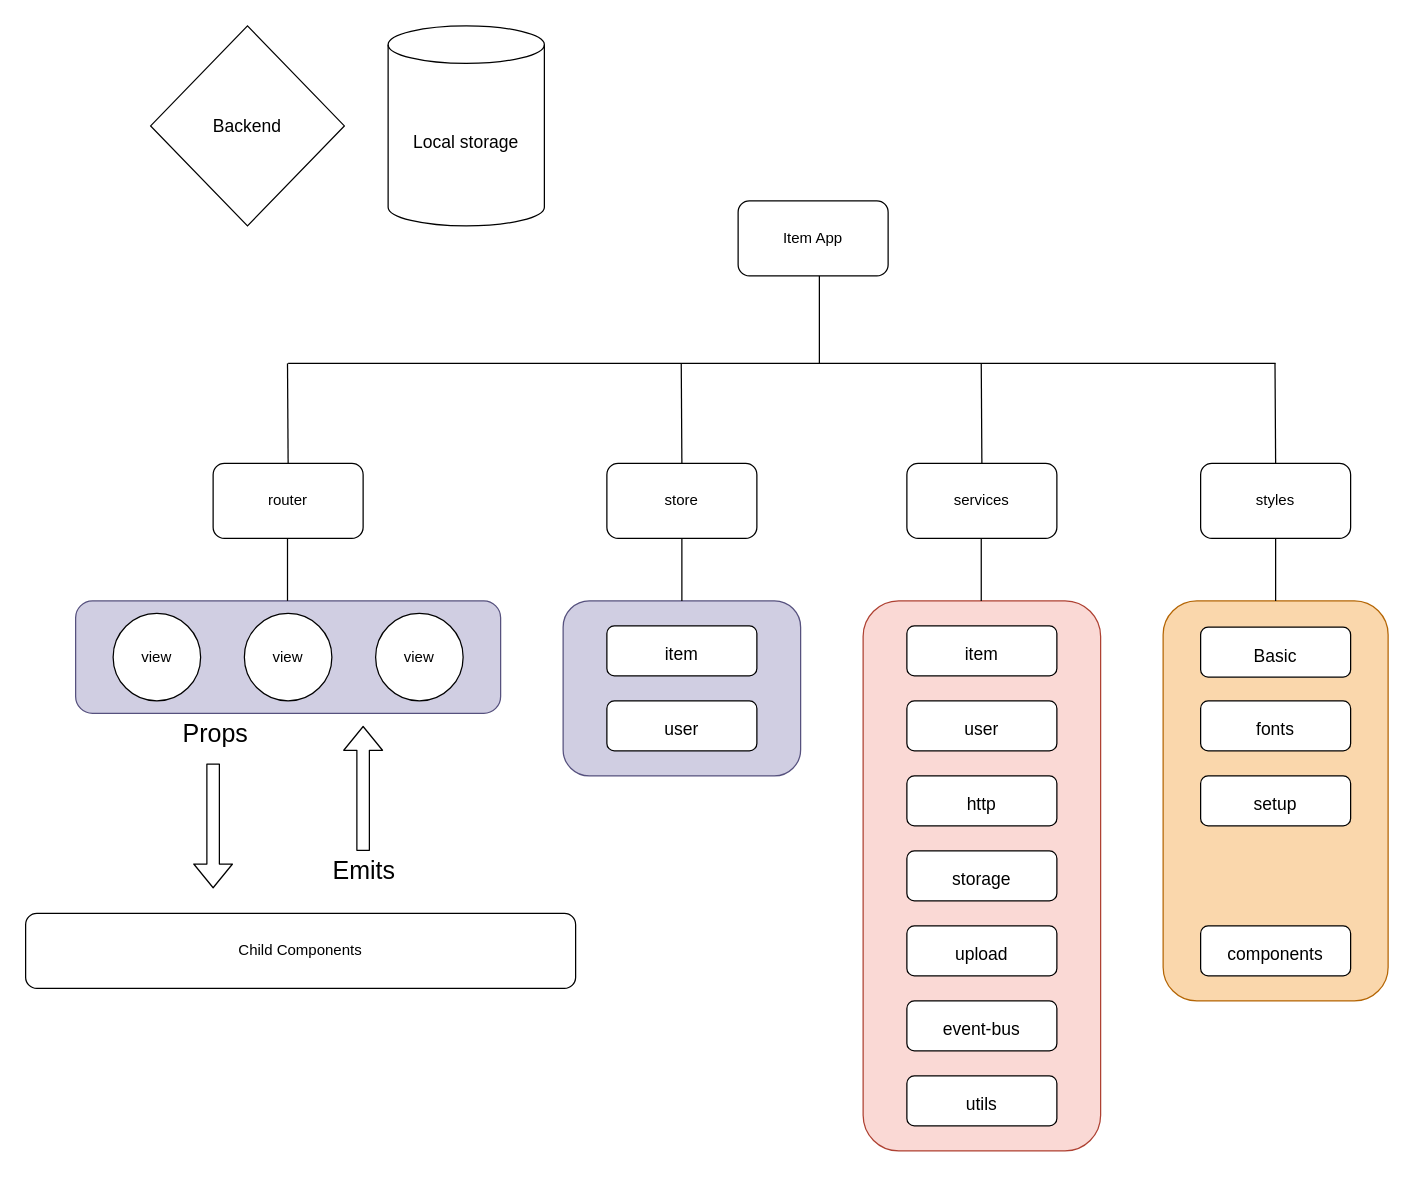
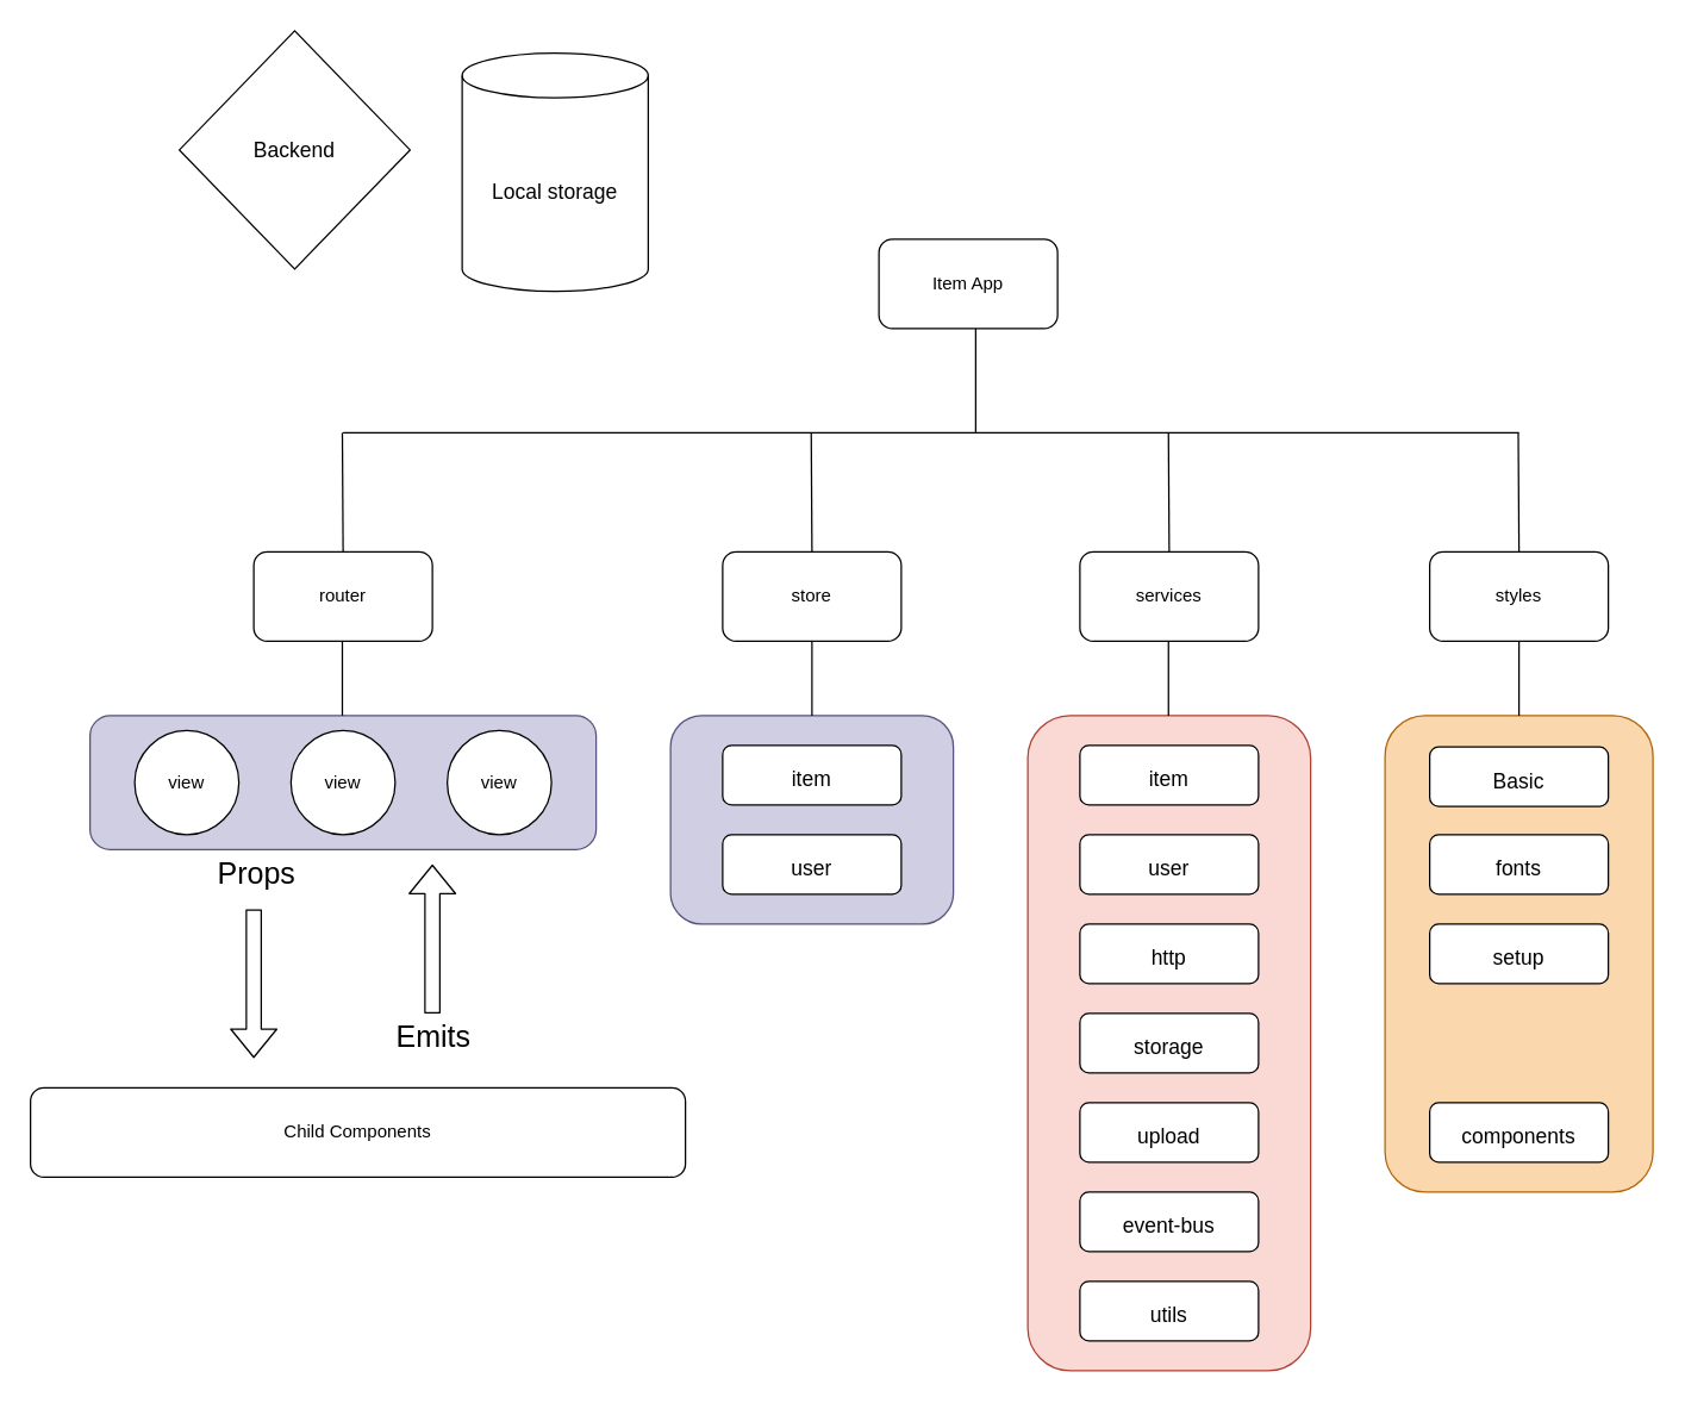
  <mxCell id="0" />
  <mxCell id="1" parent="0" />
  <mxCell id="2" value="" style="rounded=1;whiteSpace=wrap;html=1;fontSize=20;fillColor=#d0cee2;strokeColor=#56517e;" vertex="1" parent="1"><mxGeometry x="60" y="480" width="340" height="90" as="geometry" /></mxCell>
  <mxCell id="3" value="Item App" style="rounded=1;whiteSpace=wrap;html=1;" vertex="1" parent="1"><mxGeometry x="590" y="160" width="120" height="60" as="geometry" /></mxCell>
  <mxCell id="4" value="router" style="rounded=1;whiteSpace=wrap;html=1;" vertex="1" parent="1"><mxGeometry x="170" y="370" width="120" height="60" as="geometry" /></mxCell>
  <mxCell id="5" value="Child Components" style="rounded=1;whiteSpace=wrap;html=1;" vertex="1" parent="1"><mxGeometry x="20" y="730" width="440" height="60" as="geometry" /></mxCell>
  <mxCell id="6" value="styles" style="rounded=1;whiteSpace=wrap;html=1;" vertex="1" parent="1"><mxGeometry x="960" y="370" width="120" height="60" as="geometry" /></mxCell>
  <mxCell id="7" value="store" style="rounded=1;whiteSpace=wrap;html=1;" vertex="1" parent="1"><mxGeometry x="485" y="370" width="120" height="60" as="geometry" /></mxCell>
  <mxCell id="8" value="view" style="ellipse;whiteSpace=wrap;html=1;aspect=fixed;" vertex="1" parent="1"><mxGeometry x="300" y="490" width="70" height="70" as="geometry" /></mxCell>
  <mxCell id="9" value="view" style="ellipse;whiteSpace=wrap;html=1;aspect=fixed;" vertex="1" parent="1"><mxGeometry x="195" y="490" width="70" height="70" as="geometry" /></mxCell>
  <mxCell id="10" value="view" style="ellipse;whiteSpace=wrap;html=1;aspect=fixed;" vertex="1" parent="1"><mxGeometry x="90" y="490" width="70" height="70" as="geometry" /></mxCell>
  <mxCell id="11" value="" style="shape=flexArrow;endArrow=classic;html=1;" edge="1" parent="1"><mxGeometry width="50" height="50" relative="1" as="geometry"><mxPoint x="290" y="680" as="sourcePoint" /><mxPoint x="290" y="580" as="targetPoint" /></mxGeometry></mxCell>
  <mxCell id="12" value="" style="shape=flexArrow;endArrow=classic;html=1;" edge="1" parent="1"><mxGeometry width="50" height="50" relative="1" as="geometry"><mxPoint x="170" y="610" as="sourcePoint" /><mxPoint x="170" y="710" as="targetPoint" /></mxGeometry></mxCell>
  <mxCell id="13" value="&lt;font style=&quot;font-size: 20px;&quot;&gt;Props&lt;/font&gt;" style="text;strokeColor=none;fillColor=none;align=left;verticalAlign=middle;spacingLeft=4;spacingRight=4;overflow=hidden;points=[[0,0.5],[1,0.5]];portConstraint=eastwest;rotatable=0;whiteSpace=wrap;html=1;" vertex="1" parent="1"><mxGeometry x="140" y="570" width="80" height="30" as="geometry" /></mxCell>
  <mxCell id="14" value="&lt;font style=&quot;font-size: 20px;&quot;&gt;Emits&lt;/font&gt;" style="text;strokeColor=none;fillColor=none;align=left;verticalAlign=middle;spacingLeft=4;spacingRight=4;overflow=hidden;points=[[0,0.5],[1,0.5]];portConstraint=eastwest;rotatable=0;whiteSpace=wrap;html=1;" vertex="1" parent="1"><mxGeometry x="260" y="680" width="80" height="30" as="geometry" /></mxCell>
  <mxCell id="15" value="" style="rounded=1;whiteSpace=wrap;html=1;fontSize=20;fillColor=#fad7ac;strokeColor=#b46504;" vertex="1" parent="1"><mxGeometry x="930" y="480" width="180" height="320" as="geometry" /></mxCell>
  <mxCell id="16" value="&lt;font style=&quot;font-size: 14px;&quot;&gt;Basic&lt;br&gt;&lt;/font&gt;" style="rounded=1;whiteSpace=wrap;html=1;fontSize=20;" vertex="1" parent="1"><mxGeometry x="960" y="501" width="120" height="40" as="geometry" /></mxCell>
  <mxCell id="17" value="&lt;font style=&quot;font-size: 14px;&quot;&gt;fonts&lt;span style=&quot;color: rgba(0, 0, 0, 0); font-family: monospace; font-size: 0px; text-align: start;&quot;&gt;%3CmxGraphModel%3E%3Croot%3E%3CmxCell%20id%3D%220%22%2F%3E%3CmxCell%20id%3D%221%22%20parent%3D%220%22%2F%3E%3CmxCell%20id%3D%222%22%20value%3D%22%26lt%3Bfont%20style%3D%26quot%3Bfont-size%3A%2014px%3B%26quot%3B%26gt%3BBase%26lt%3Bbr%26gt%3B%26lt%3B%2Ffont%26gt%3B%22%20style%3D%22rounded%3D1%3BwhiteSpace%3Dwrap%3Bhtml%3D1%3BfontSize%3D20%3B%22%20vertex%3D%221%22%20parent%3D%221%22%3E%3CmxGeometry%20x%3D%22770%22%20y%3D%22560%22%20width%3D%22120%22%20height%3D%2240%22%20as%3D%22geometry%22%2F%3E%3C%2FmxCell%3E%3C%2Froot%3E%3C%2FmxGraphModel%3E&lt;/span&gt;&lt;br&gt;&lt;/font&gt;" style="rounded=1;whiteSpace=wrap;html=1;fontSize=20;" vertex="1" parent="1"><mxGeometry x="960" y="560" width="120" height="40" as="geometry" /></mxCell>
  <mxCell id="18" value="&lt;font style=&quot;font-size: 14px;&quot;&gt;setup&lt;br&gt;&lt;/font&gt;" style="rounded=1;whiteSpace=wrap;html=1;fontSize=20;" vertex="1" parent="1"><mxGeometry x="960" y="620" width="120" height="40" as="geometry" /></mxCell>
  <mxCell id="19" value="&lt;font style=&quot;font-size: 14px;&quot;&gt;components&lt;br&gt;&lt;/font&gt;" style="rounded=1;whiteSpace=wrap;html=1;fontSize=20;" vertex="1" parent="1"><mxGeometry x="960" y="740" width="120" height="40" as="geometry" /></mxCell>
  <mxCell id="20" value="" style="endArrow=none;html=1;fontSize=14;entryX=0.5;entryY=1;entryDx=0;entryDy=0;exitX=0.5;exitY=0;exitDx=0;exitDy=0;" edge="1" parent="1" source="15" target="6"><mxGeometry width="50" height="50" relative="1" as="geometry"><mxPoint x="610" y="670" as="sourcePoint" /><mxPoint x="660" y="620" as="targetPoint" /></mxGeometry></mxCell>
  <mxCell id="21" value="" style="rounded=1;whiteSpace=wrap;html=1;fontSize=14;fillColor=#d0cee2;strokeColor=#56517e;" vertex="1" parent="1"><mxGeometry x="450" y="480" width="190" height="140" as="geometry" /></mxCell>
  <mxCell id="22" value="&lt;font style=&quot;font-size: 14px;&quot;&gt;item&lt;br&gt;&lt;/font&gt;" style="rounded=1;whiteSpace=wrap;html=1;fontSize=20;" vertex="1" parent="1"><mxGeometry x="485" y="500" width="120" height="40" as="geometry" /></mxCell>
  <mxCell id="23" value="&lt;font style=&quot;font-size: 14px;&quot;&gt;user&lt;br&gt;&lt;/font&gt;" style="rounded=1;whiteSpace=wrap;html=1;fontSize=20;" vertex="1" parent="1"><mxGeometry x="485" y="560" width="120" height="40" as="geometry" /></mxCell>
  <mxCell id="24" value="" style="endArrow=none;html=1;fontSize=14;entryX=0.5;entryY=1;entryDx=0;entryDy=0;exitX=0.5;exitY=0;exitDx=0;exitDy=0;" edge="1" parent="1"><mxGeometry width="50" height="50" relative="1" as="geometry"><mxPoint x="545" y="480" as="sourcePoint" /><mxPoint x="545" y="430" as="targetPoint" /></mxGeometry></mxCell>
  <mxCell id="25" value="" style="group" vertex="1" connectable="0" parent="1"><mxGeometry x="690" y="370" width="190" height="550" as="geometry" /></mxCell>
  <mxCell id="26" value="services" style="rounded=1;whiteSpace=wrap;html=1;" vertex="1" parent="25"><mxGeometry x="35" width="120" height="60" as="geometry" /></mxCell>
  <mxCell id="27" value="" style="rounded=1;whiteSpace=wrap;html=1;fontSize=14;fillColor=#fad9d5;strokeColor=#ae4132;" vertex="1" parent="25"><mxGeometry y="110" width="190" height="440" as="geometry" /></mxCell>
  <mxCell id="28" value="&lt;font style=&quot;font-size: 14px;&quot;&gt;item&lt;br&gt;&lt;/font&gt;" style="rounded=1;whiteSpace=wrap;html=1;fontSize=20;" vertex="1" parent="25"><mxGeometry x="35" y="130" width="120" height="40" as="geometry" /></mxCell>
  <mxCell id="29" value="&lt;font style=&quot;font-size: 14px;&quot;&gt;user&lt;br&gt;&lt;/font&gt;" style="rounded=1;whiteSpace=wrap;html=1;fontSize=20;" vertex="1" parent="25"><mxGeometry x="35" y="190" width="120" height="40" as="geometry" /></mxCell>
  <mxCell id="30" value="&lt;font style=&quot;font-size: 14px;&quot;&gt;http&lt;br&gt;&lt;/font&gt;" style="rounded=1;whiteSpace=wrap;html=1;fontSize=20;" vertex="1" parent="25"><mxGeometry x="35" y="250" width="120" height="40" as="geometry" /></mxCell>
  <mxCell id="31" value="&lt;font style=&quot;font-size: 14px;&quot;&gt;storage&lt;br&gt;&lt;/font&gt;" style="rounded=1;whiteSpace=wrap;html=1;fontSize=20;" vertex="1" parent="25"><mxGeometry x="35" y="310" width="120" height="40" as="geometry" /></mxCell>
  <mxCell id="32" value="&lt;font style=&quot;font-size: 14px;&quot;&gt;upload&lt;br&gt;&lt;/font&gt;" style="rounded=1;whiteSpace=wrap;html=1;fontSize=20;" vertex="1" parent="25"><mxGeometry x="35" y="370" width="120" height="40" as="geometry" /></mxCell>
  <mxCell id="33" value="&lt;font style=&quot;font-size: 14px;&quot;&gt;event-bus&lt;br&gt;&lt;/font&gt;" style="rounded=1;whiteSpace=wrap;html=1;fontSize=20;" vertex="1" parent="25"><mxGeometry x="35" y="430" width="120" height="40" as="geometry" /></mxCell>
  <mxCell id="34" value="&lt;font style=&quot;font-size: 14px;&quot;&gt;utils&lt;br&gt;&lt;/font&gt;" style="rounded=1;whiteSpace=wrap;html=1;fontSize=20;" vertex="1" parent="25"><mxGeometry x="35" y="490" width="120" height="40" as="geometry" /></mxCell>
  <mxCell id="35" value="" style="endArrow=none;html=1;fontSize=14;entryX=0.5;entryY=1;entryDx=0;entryDy=0;exitX=0.5;exitY=0;exitDx=0;exitDy=0;" edge="1" parent="25"><mxGeometry width="50" height="50" relative="1" as="geometry"><mxPoint x="94.5" y="110" as="sourcePoint" /><mxPoint x="94.5" y="60" as="targetPoint" /></mxGeometry></mxCell>
  <mxCell id="36" value="" style="endArrow=none;html=1;fontSize=14;entryX=0.5;entryY=1;entryDx=0;entryDy=0;exitX=0.5;exitY=0;exitDx=0;exitDy=0;" edge="1" parent="1"><mxGeometry width="50" height="50" relative="1" as="geometry"><mxPoint x="229.5" y="480" as="sourcePoint" /><mxPoint x="229.5" y="430" as="targetPoint" /></mxGeometry></mxCell>
  <mxCell id="37" value="" style="endArrow=none;html=1;fontSize=14;" edge="1" parent="1"><mxGeometry width="50" height="50" relative="1" as="geometry"><mxPoint x="655" y="290" as="sourcePoint" /><mxPoint x="655" y="220" as="targetPoint" /></mxGeometry></mxCell>
  <mxCell id="38" value="" style="endArrow=none;html=1;fontSize=14;" edge="1" parent="1"><mxGeometry width="50" height="50" relative="1" as="geometry"><mxPoint x="230" y="290" as="sourcePoint" /><mxPoint x="1020" y="290" as="targetPoint" /></mxGeometry></mxCell>
  <mxCell id="39" value="" style="endArrow=none;html=1;fontSize=14;entryX=0.5;entryY=1;entryDx=0;entryDy=0;exitX=0.5;exitY=0;exitDx=0;exitDy=0;" edge="1" parent="1" source="6"><mxGeometry width="50" height="50" relative="1" as="geometry"><mxPoint x="1020" y="360" as="sourcePoint" /><mxPoint x="1019.5" y="290" as="targetPoint" /></mxGeometry></mxCell>
  <mxCell id="40" value="" style="endArrow=none;html=1;fontSize=14;entryX=0.5;entryY=1;entryDx=0;entryDy=0;exitX=0.5;exitY=0;exitDx=0;exitDy=0;" edge="1" parent="1"><mxGeometry width="50" height="50" relative="1" as="geometry"><mxPoint x="785" y="370" as="sourcePoint" /><mxPoint x="784.5" y="290" as="targetPoint" /></mxGeometry></mxCell>
  <mxCell id="41" value="" style="endArrow=none;html=1;fontSize=14;entryX=0.5;entryY=1;entryDx=0;entryDy=0;exitX=0.5;exitY=0;exitDx=0;exitDy=0;" edge="1" parent="1"><mxGeometry width="50" height="50" relative="1" as="geometry"><mxPoint x="545" y="370" as="sourcePoint" /><mxPoint x="544.5" y="290" as="targetPoint" /></mxGeometry></mxCell>
  <mxCell id="42" value="" style="endArrow=none;html=1;fontSize=14;entryX=0.5;entryY=1;entryDx=0;entryDy=0;exitX=0.5;exitY=0;exitDx=0;exitDy=0;" edge="1" parent="1"><mxGeometry width="50" height="50" relative="1" as="geometry"><mxPoint x="230" y="370" as="sourcePoint" /><mxPoint x="229.5" y="290" as="targetPoint" /></mxGeometry></mxCell>
  <mxCell id="43" value="Backend" style="rhombus;whiteSpace=wrap;html=1;fontSize=14;" vertex="1" parent="1"><mxGeometry x="120" y="20" width="155" height="160" as="geometry" /></mxCell>
- <mxCell id="44" value="Local storage" style="shape=cylinder3;whiteSpace=wrap;html=1;boundedLbl=1;backgroundOutline=1;size=15;fontSize=14;" vertex="1" parent="1"><mxGeometry x="310" y="20" width="125" height="160" as="geometry" /></mxCell>
+ <mxCell id="44" value="Local storage" style="shape=cylinder3;whiteSpace=wrap;html=1;boundedLbl=1;backgroundOutline=1;size=15;fontSize=14;" vertex="1" parent="1"><mxGeometry x="310" y="35" width="125" height="160" as="geometry" /></mxCell>
